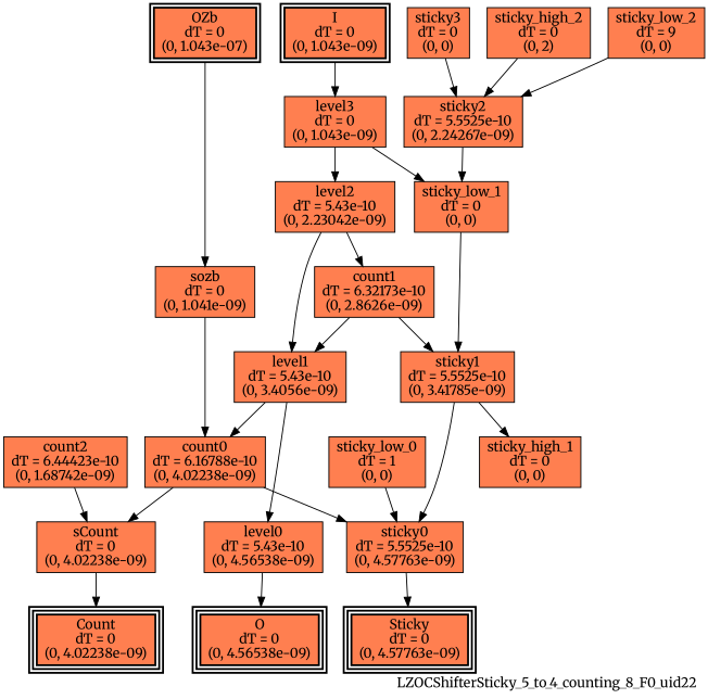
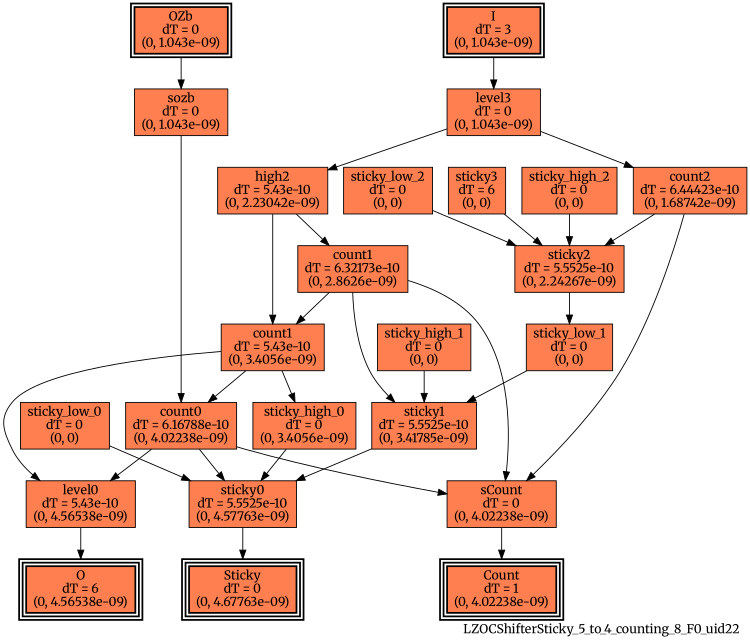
  digraph {
    fontname=Merriweather
    label=LZOCShifterSticky_5_to_4_counting_8_F0_uid22
    labeljust=right
    labelloc=bottom
    nodesep=0.25
    ranksep=0.5
    node [color=black fillcolor=coral fontname=Merriweather peripheries=1 shape=box style=filled]
    edge [arrowhead=normal arrowsize=1.0 arrowtail=normal color=black dir=forward fontname=Merriweather]
-   n1 [label="I\ndT = 0\n(0, 1.043e-09)" peripheries=2 style="bold, filled"]
-   n2 [label="OZb\ndT = 0\n(0, 1.043e-07)" peripheries=2 style="bold, filled"]
-   n3 [label="Count\ndT = 0\n(0, 4.02238e-09)" peripheries=3 style="bold, filled"]
-   n4 [label="O\ndT = 0\n(0, 4.56538e-09)" peripheries=3 style="bold, filled"]
-   n5 [label="Sticky\ndT = 0\n(0, 4.57763e-09)" peripheries=3 style="bold, filled"]
+   n1 [label="I\ndT = 3\n(0, 1.043e-09)" peripheries=2 style="bold, filled"]
+   n2 [label="OZb\ndT = 0\n(0, 1.043e-09)" peripheries=2 style="bold, filled"]
+   n3 [label="Count\ndT = 1\n(0, 4.02238e-09)" peripheries=3 style="bold, filled"]
+   n4 [label="O\ndT = 6\n(0, 4.56538e-09)" peripheries=3 style="bold, filled"]
+   n5 [label="Sticky\ndT = 0\n(0, 4.67763e-09)" peripheries=3 style="bold, filled"]
    n6 [label="level3\ndT = 0\n(0, 1.043e-09)"]
-   n7 [label="sozb\ndT = 0\n(0, 1.041e-09)"]
+   n7 [label="sozb\ndT = 0\n(0, 1.043e-09)"]
    n8 [label="count2\ndT = 6.44423e-10\n(0, 1.68742e-09)"]
-   n9 [label="level2\ndT = 5.43e-10\n(0, 2.23042e-09)"]
+   n9 [label="high2\ndT = 5.43e-10\n(0, 2.23042e-09)"]
    n10 [label="count0\ndT = 6.16788e-10\n(0, 4.02238e-09)"]
    n11 [label="sticky2\ndT = 5.5525e-10\n(0, 2.24267e-09)"]
    n12 [label="sCount\ndT = 0\n(0, 4.02238e-09)"]
    n13 [label="count1\ndT = 6.32173e-10\n(0, 2.8626e-09)"]
-   n14 [label="level1\ndT = 5.43e-10\n(0, 3.4056e-09)"]
+   n14 [label="count1\ndT = 5.43e-10\n(0, 3.4056e-09)"]
    n15 [label="sticky1\ndT = 5.5525e-10\n(0, 3.41785e-09)"]
    n16 [label="level0\ndT = 5.43e-10\n(0, 4.56538e-09)"]
    n17 [label="sticky0\ndT = 5.5525e-10\n(0, 4.57763e-09)"]
-   n18 [label="sticky3\ndT = 0\n(0, 0)"]
+   n18 [label="sticky3\ndT = 6\n(0, 0)"]
    n19 [label="sticky_low_1\ndT = 0\n(0, 0)"]
-   n21 [label="sticky_high_2\ndT = 0\n(0, 2)"]
-   n22 [label="sticky_low_2\ndT = 9\n(0, 0)"]
+   n20 [label="sticky_high_0\ndT = 0\n(0, 3.4056e-09)"]
+   n21 [label="sticky_high_2\ndT = 0\n(0, 0)"]
+   n22 [label="sticky_low_2\ndT = 0\n(0, 0)"]
    n23 [label="sticky_high_1\ndT = 0\n(0, 0)"]
-   n24 [label="sticky_low_0\ndT = 1\n(0, 0)"]
+   n24 [label="sticky_low_0\ndT = 0\n(0, 0)"]
    subgraph sub_1 {
      rank=same
      n1
      n2
    }
    subgraph sub_2 {
      rank=same
      n3
      n4
      n5
    }
    n1 -> n6
    n2 -> n7
-   n6 -> n19
+   n6 -> n8
    n6 -> n9
    n7 -> n10
+   n8 -> n11
    n8 -> n12
    n9 -> n13
    n9 -> n14
    n10 -> n12
+   n10 -> n16
    n10 -> n17
    n11 -> n19
    n12 -> n3
+   n13 -> n12
    n13 -> n14
    n13 -> n15
    n14 -> n10
    n14 -> n16
+   n14 -> n20
    n15 -> n17
    n16 -> n4
    n17 -> n5
    n18 -> n11
    n19 -> n15
+   n20 -> n17
    n21 -> n11
    n22 -> n11
-   n15 -> n23
+   n23 -> n15
    n24 -> n17
  }
